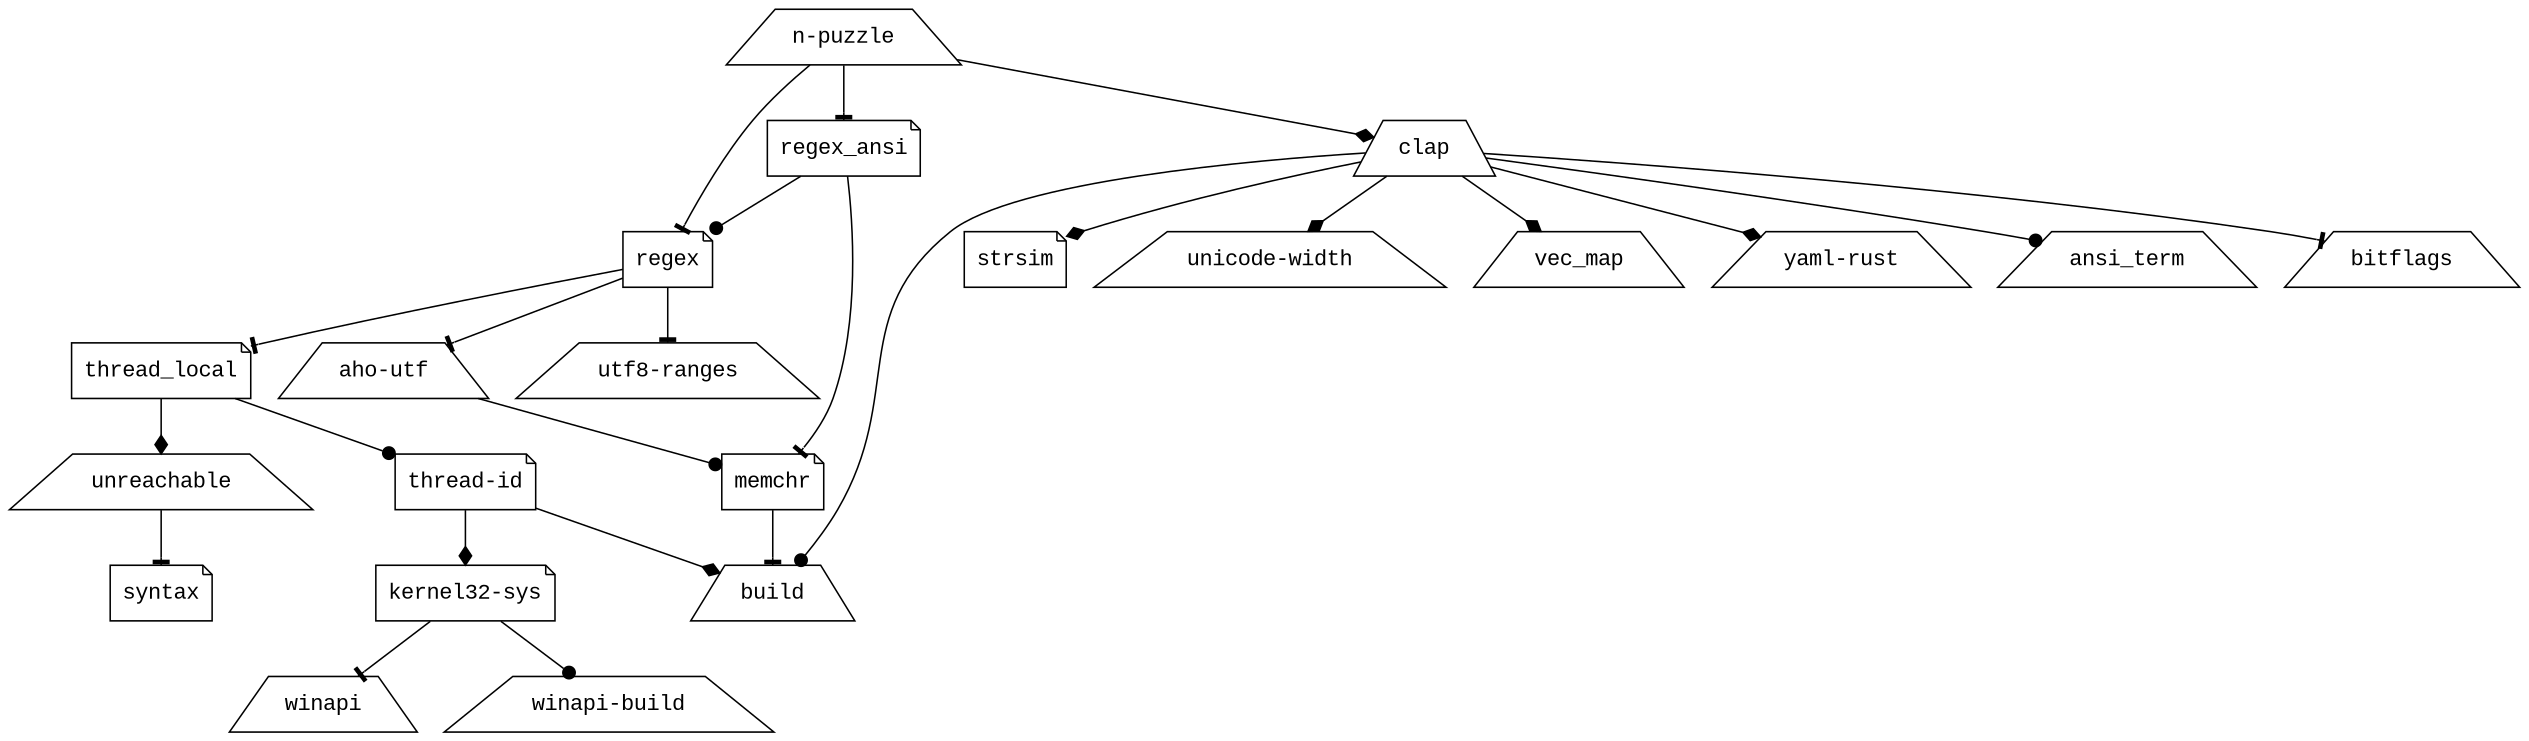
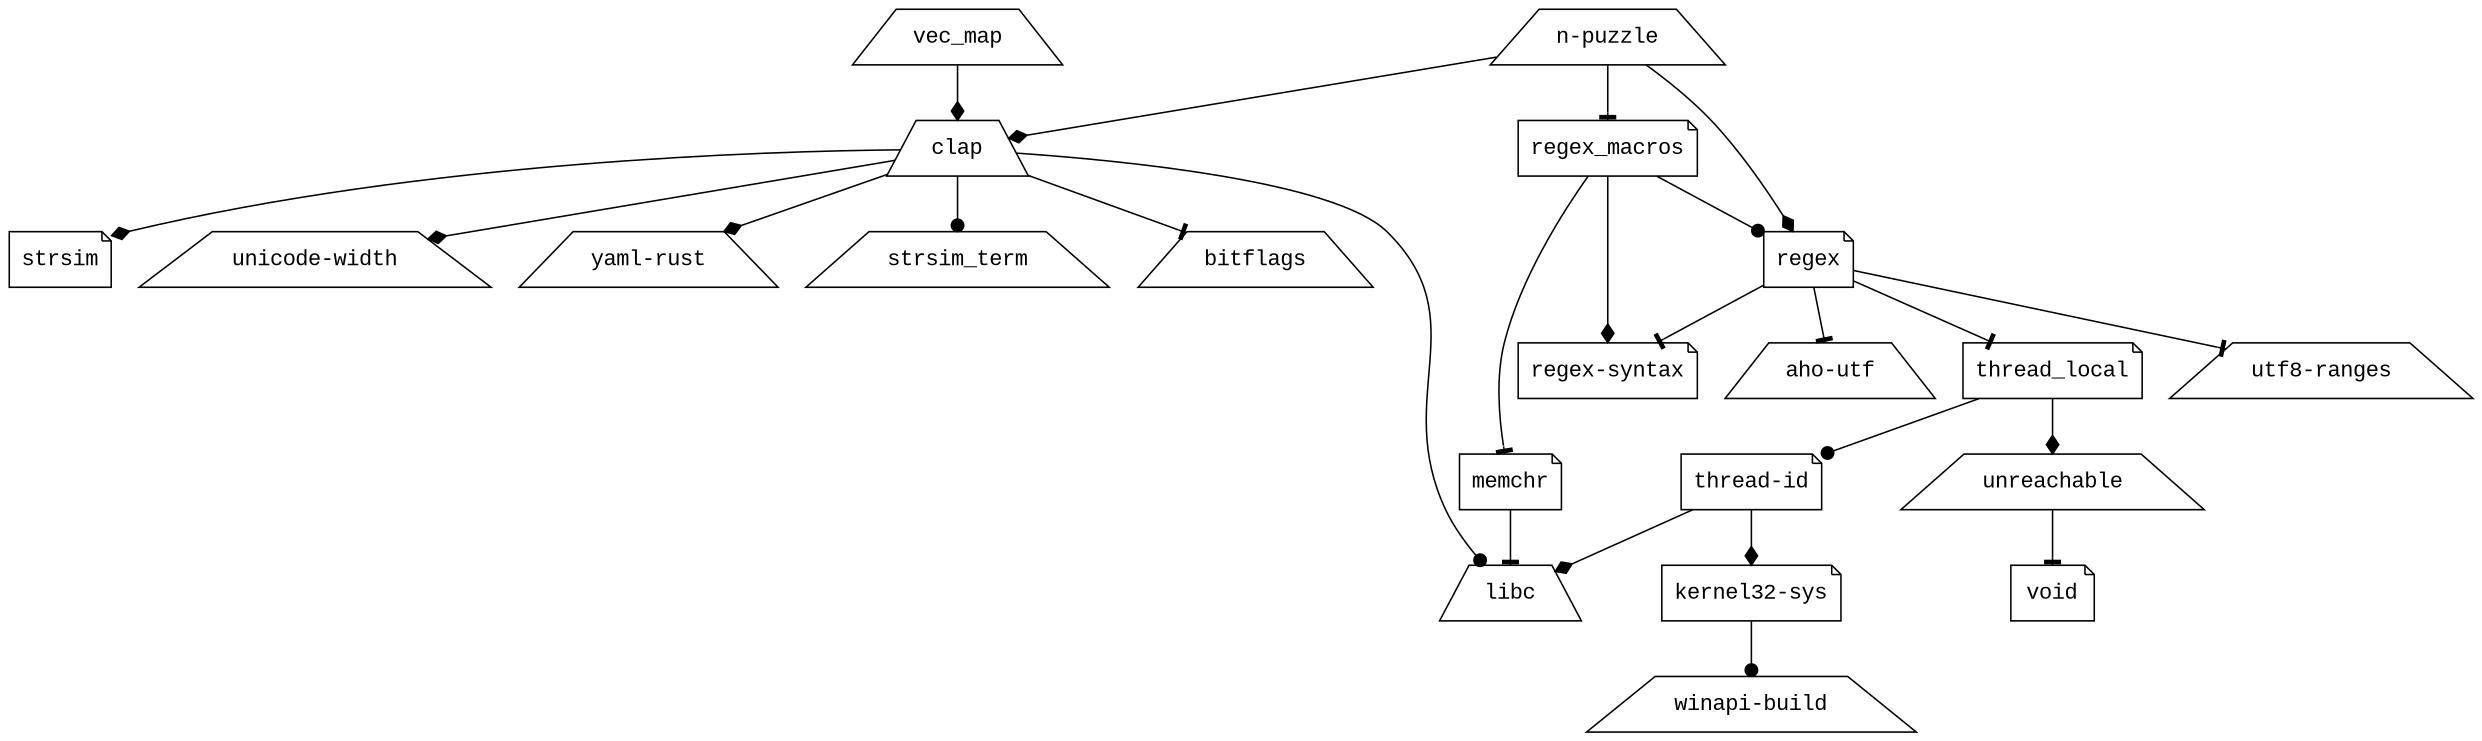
  digraph {
    fontname="Liberation Mono"
    node [fontname="Liberation Mono" shape=trapezium]
    edge [arrowhead=tee fontname="Liberation Mono"]
    n1 [label="n-puzzle"]
    n2 [label=clap]
    n3 [label=regex shape=note]
-   n4 [label=regex_ansi shape=note]
-   n5 [label=ansi_term]
+   n4 [label=regex_macros shape=note]
+   n5 [label=strsim_term]
    n6 [label=bitflags]
-   n7 [label=build]
+   n7 [label=libc]
    n8 [label=strsim shape=note]
    n9 [label="unicode-width"]
    n10 [label=vec_map]
    n11 [label="yaml-rust"]
    n12 [label="aho-utf"]
+   n13 [label="regex-syntax" shape=note]
    n14 [label=thread_local shape=note]
    n15 [label="utf8-ranges"]
    n16 [label=memchr shape=note]
    n17 [label="thread-id" shape=note]
    n18 [label=unreachable]
    n19 [label="kernel32-sys" shape=note]
-   n20 [label=winapi]
    n21 [label="winapi-build"]
-   n22 [label=syntax shape=note]
+   n22 [label=void shape=note]
    n1 -> n2 [arrowhead=diamond]
-   n1 -> n3
+   n1 -> n3 [arrowhead=diamond]
    n1 -> n4
    n2 -> n5 [arrowhead=dot]
    n2 -> n6
    n2 -> n7 [arrowhead=dot]
    n2 -> n8 [arrowhead=diamond]
    n2 -> n9 [arrowhead=diamond]
-   n2 -> n10 [arrowhead=diamond]
+   n10 -> n2 [arrowhead=diamond]
    n2 -> n11 [arrowhead=diamond]
    n3 -> n12
+   n3 -> n13
    n3 -> n14
    n3 -> n15
    n4 -> n3 [arrowhead=dot]
+   n4 -> n13 [arrowhead=diamond]
    n4 -> n16
-   n12 -> n16 [arrowhead=dot]
    n14 -> n17 [arrowhead=dot]
    n14 -> n18 [arrowhead=diamond]
    n16 -> n7
    n17 -> n7 [arrowhead=diamond]
    n17 -> n19 [arrowhead=diamond]
    n18 -> n22
-   n19 -> n20
    n19 -> n21 [arrowhead=dot]
  }
